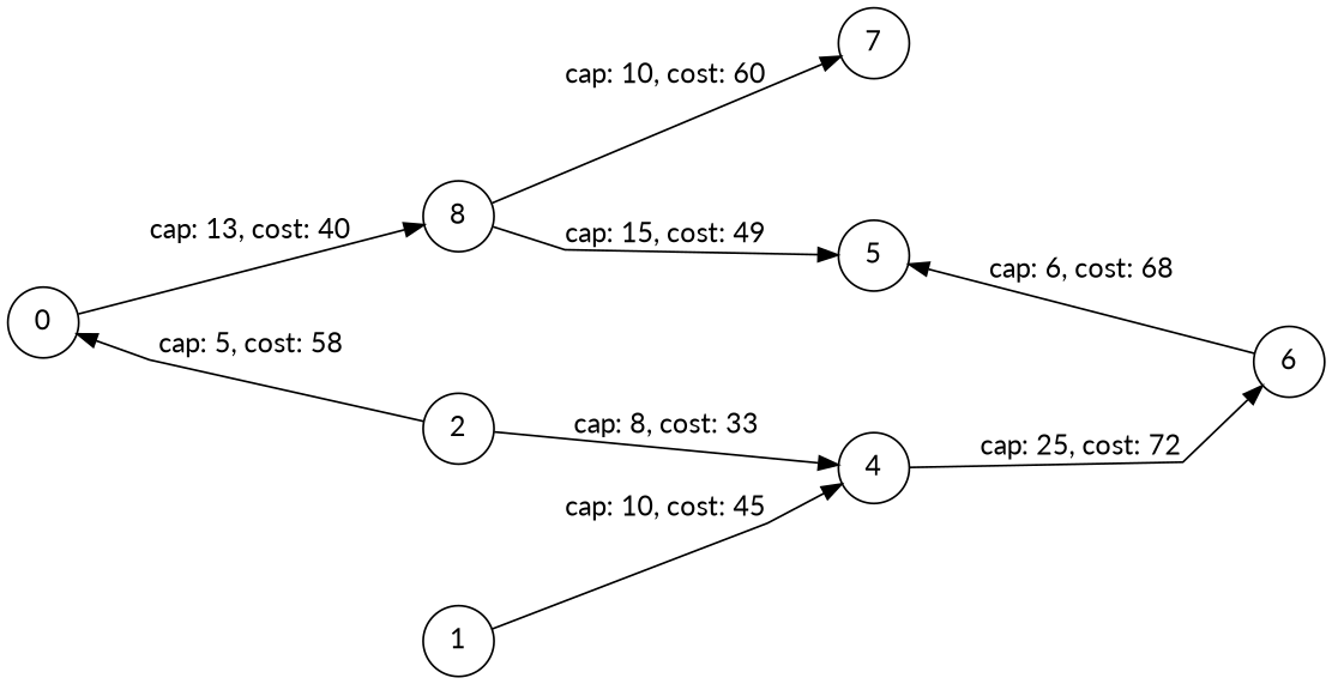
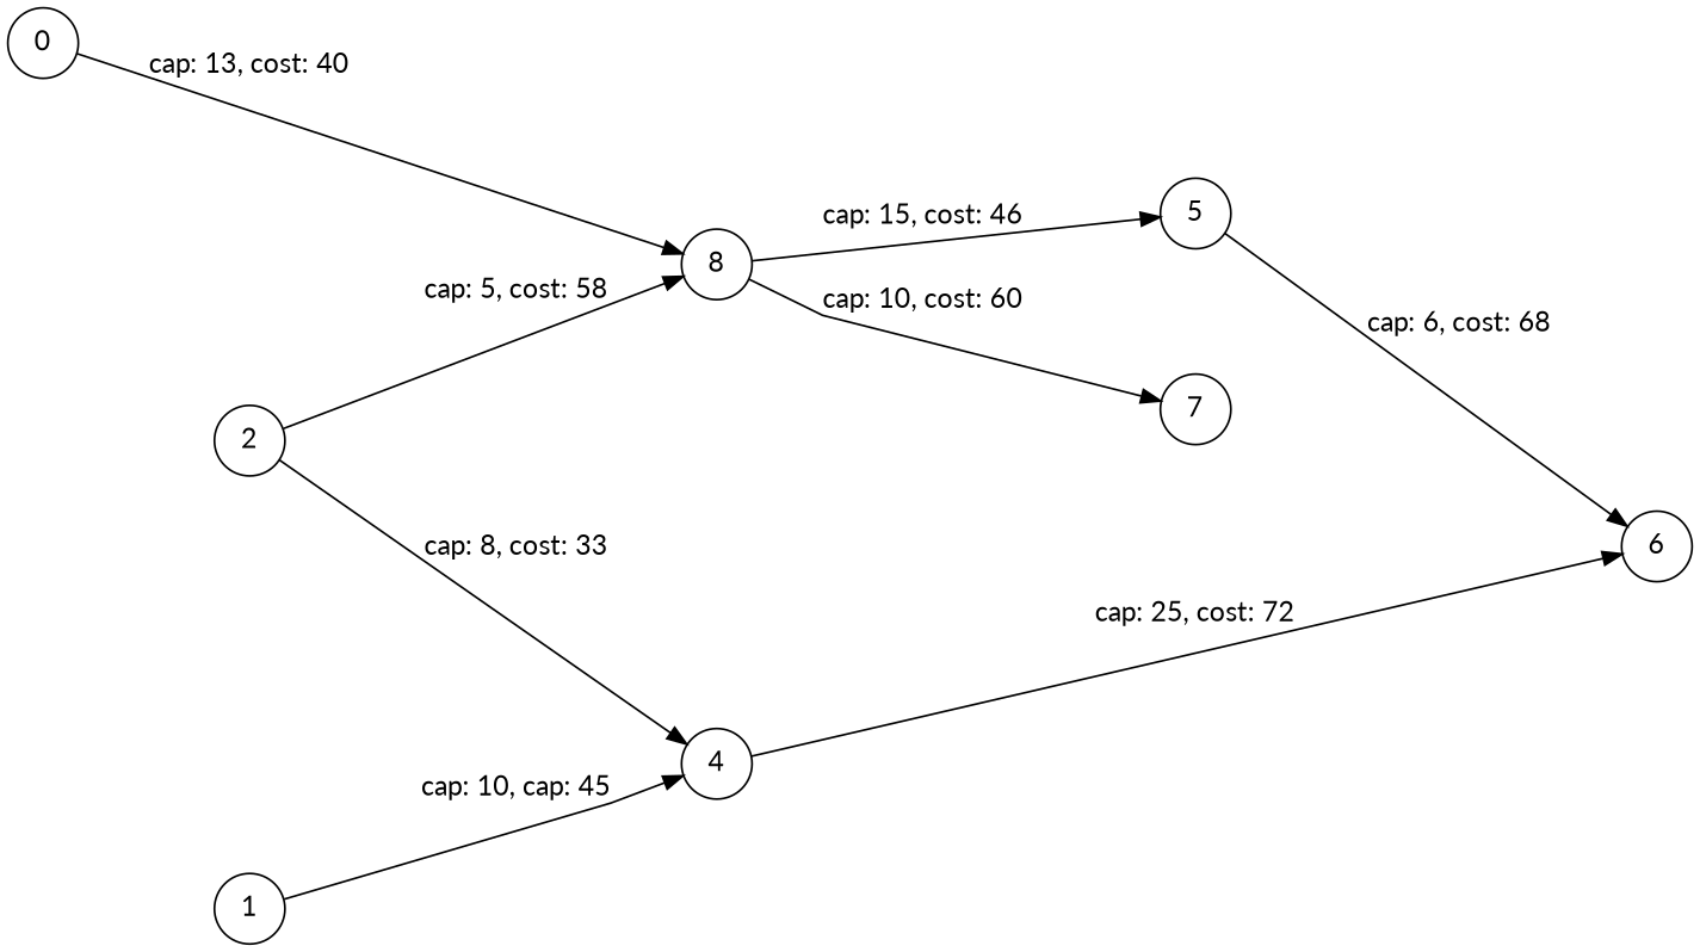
  digraph {
    fontname=Lato
    nodesep=1.0
    rankdir=LR
    ranksep=1.0
    splines=polyline
    node [fixedsize=true fontname=Lato shape=circle]
    edge [color=black fontname=Lato]
    0 [height=0.5 width=0.5]
    6 [height=0.5 width=0.5]
    n3 [height=0.5 label=8 width=0.5]
    1 [height=0.5 width=0.5]
    4 [height=0.5 width=0.5]
    7 [height=0.5 width=0.5]
    5 [height=0.5 width=0.5]
    2 [height=0.5 width=0.5]
    subgraph sub_1 {
      rank=source
      0
    }
    subgraph sub_2 {
      rank=sink
      6
    }
    0 -> n3 [label="cap: 13, cost: 40"]
    n3 -> 7 [label="cap: 10, cost: 60"]
-   n3 -> 5 [label="cap: 15, cost: 49"]
-   1 -> 4 [label="cap: 10, cost: 45"]
+   n3 -> 5 [label="cap: 15, cost: 46"]
+   1 -> 4 [label="cap: 10, cap: 45"]
    4 -> 6 [label="cap: 25, cost: 72"]
-   6 -> 5 [label="cap: 6, cost: 68"]
-   2 -> 0 [label="cap: 5, cost: 58"]
+   5 -> 6 [label="cap: 6, cost: 68"]
+   2 -> n3 [label="cap: 5, cost: 58"]
    2 -> 4 [label="cap: 8, cost: 33"]
  }
